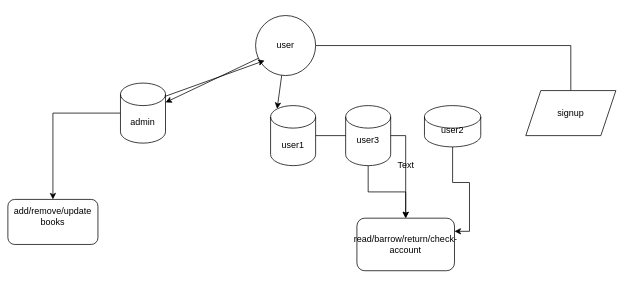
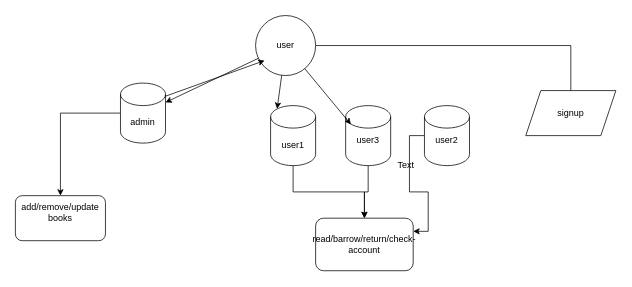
  <mxCell id="0" />
  <mxCell id="1" parent="0" />
  <mxCell id="2" value="" style="edgeStyle=orthogonalEdgeStyle;rounded=0;orthogonalLoop=1;jettySize=auto;html=1;endArrow=none;" edge="1" parent="1" source="3" target="19"><mxGeometry relative="1" as="geometry" /></mxCell>
  <mxCell id="3" value="user" style="ellipse;whiteSpace=wrap;html=1;aspect=fixed;" vertex="1" parent="1"><mxGeometry x="340" y="20" width="80" height="80" as="geometry" /></mxCell>
  <mxCell id="4" value="" style="edgeStyle=orthogonalEdgeStyle;rounded=0;orthogonalLoop=1;jettySize=auto;html=1;" edge="1" parent="1" source="5" target="17"><mxGeometry relative="1" as="geometry" /></mxCell>
  <mxCell id="5" value="admin" style="shape=cylinder3;whiteSpace=wrap;html=1;boundedLbl=1;backgroundOutline=1;size=15;" vertex="1" parent="1"><mxGeometry x="160" y="110" width="60" height="80" as="geometry" /></mxCell>
  <mxCell id="6" value="" style="edgeStyle=orthogonalEdgeStyle;rounded=0;orthogonalLoop=1;jettySize=auto;html=1;" edge="1" parent="1" source="7" target="18"><mxGeometry relative="1" as="geometry" /></mxCell>
  <mxCell id="7" value="user1" style="shape=cylinder3;whiteSpace=wrap;html=1;boundedLbl=1;backgroundOutline=1;size=15;" vertex="1" parent="1"><mxGeometry x="360" y="140" width="60" height="80" as="geometry" /></mxCell>
  <mxCell id="8" style="edgeStyle=orthogonalEdgeStyle;rounded=0;orthogonalLoop=1;jettySize=auto;html=1;entryX=1;entryY=0.25;entryDx=0;entryDy=0;" edge="1" parent="1" source="9" target="18"><mxGeometry relative="1" as="geometry" /></mxCell>
- <mxCell id="9" value="user2&lt;div&gt;&lt;br&gt;&lt;/div&gt;" style="shape=cylinder3;whiteSpace=wrap;html=1;boundedLbl=1;backgroundOutline=1;size=15;" vertex="1" parent="1"><mxGeometry x="565" y="140" width="75" height="55" as="geometry" /></mxCell>
+ <mxCell id="9" value="user2&lt;div&gt;&lt;br&gt;&lt;/div&gt;" style="shape=cylinder3;whiteSpace=wrap;html=1;boundedLbl=1;backgroundOutline=1;size=15;" vertex="1" parent="1"><mxGeometry x="565" y="140" width="60" height="80" as="geometry" /></mxCell>
  <mxCell id="10" value="Text" style="text;html=1;align=center;verticalAlign=middle;resizable=0;points=[];autosize=1;strokeColor=none;fillColor=none;" vertex="1" parent="1"><mxGeometry x="515" y="205" width="50" height="30" as="geometry" /></mxCell>
  <mxCell id="11" value="" style="endArrow=classic;html=1;rounded=0;exitX=1;exitY=0;exitDx=0;exitDy=27.5;exitPerimeter=0;" edge="1" parent="1"><mxGeometry width="50" height="50" relative="1" as="geometry"><mxPoint x="220" y="127.5" as="sourcePoint" /><mxPoint x="352" y="80" as="targetPoint" /></mxGeometry></mxCell>
  <mxCell id="12" style="edgeStyle=orthogonalEdgeStyle;rounded=0;orthogonalLoop=1;jettySize=auto;html=1;" edge="1" parent="1" source="13" target="18"><mxGeometry relative="1" as="geometry" /></mxCell>
  <mxCell id="13" value="user3&lt;div&gt;&lt;br&gt;&lt;/div&gt;" style="shape=cylinder3;whiteSpace=wrap;html=1;boundedLbl=1;backgroundOutline=1;size=15;" vertex="1" parent="1"><mxGeometry x="460" y="140" width="60" height="80" as="geometry" /></mxCell>
  <mxCell id="14" value="" style="endArrow=classic;html=1;rounded=0;entryX=0.145;entryY=0;entryDx=0;entryDy=4.35;entryPerimeter=0;" edge="1" parent="1" source="3" target="7"><mxGeometry width="50" height="50" relative="1" as="geometry"><mxPoint x="250" y="30" as="sourcePoint" /><mxPoint x="362" y="90" as="targetPoint" /></mxGeometry></mxCell>
+ <mxCell id="15" value="" style="endArrow=classic;html=1;rounded=0;entryX=0.117;entryY=0.313;entryDx=0;entryDy=0;entryPerimeter=0;" edge="1" parent="1" source="3" target="13"><mxGeometry width="50" height="50" relative="1" as="geometry"><mxPoint x="240" y="147.5" as="sourcePoint" /><mxPoint x="372" y="100" as="targetPoint" /></mxGeometry></mxCell>
  <mxCell id="16" value="" style="endArrow=classic;html=1;rounded=0;" edge="1" parent="1" source="3" target="5"><mxGeometry width="50" height="50" relative="1" as="geometry"><mxPoint x="250" y="157.5" as="sourcePoint" /><mxPoint x="382" y="110" as="targetPoint" /></mxGeometry></mxCell>
- <mxCell id="17" value="add/remove/update books&lt;div&gt;&lt;br&gt;&lt;/div&gt;" style="rounded=1;whiteSpace=wrap;html=1;" vertex="1" parent="1"><mxGeometry x="10" y="265" width="120" height="60" as="geometry" /></mxCell>
- <mxCell id="18" value="read/barrow/return/check-account" style="rounded=1;whiteSpace=wrap;html=1;" vertex="1" parent="1"><mxGeometry x="475" y="290" width="130" height="70" as="geometry" /></mxCell>
+ <mxCell id="17" value="add/remove/update books&lt;div&gt;&lt;br&gt;&lt;/div&gt;" style="rounded=1;whiteSpace=wrap;html=1;" vertex="1" parent="1"><mxGeometry x="20" y="260" width="120" height="60" as="geometry" /></mxCell>
+ <mxCell id="18" value="read/barrow/return/check-account" style="rounded=1;whiteSpace=wrap;html=1;" vertex="1" parent="1"><mxGeometry x="420" y="290" width="130" height="70" as="geometry" /></mxCell>
  <mxCell id="19" value="signup" style="shape=parallelogram;perimeter=parallelogramPerimeter;whiteSpace=wrap;html=1;fixedSize=1;" vertex="1" parent="1"><mxGeometry x="700" y="120" width="120" height="60" as="geometry" /></mxCell>
